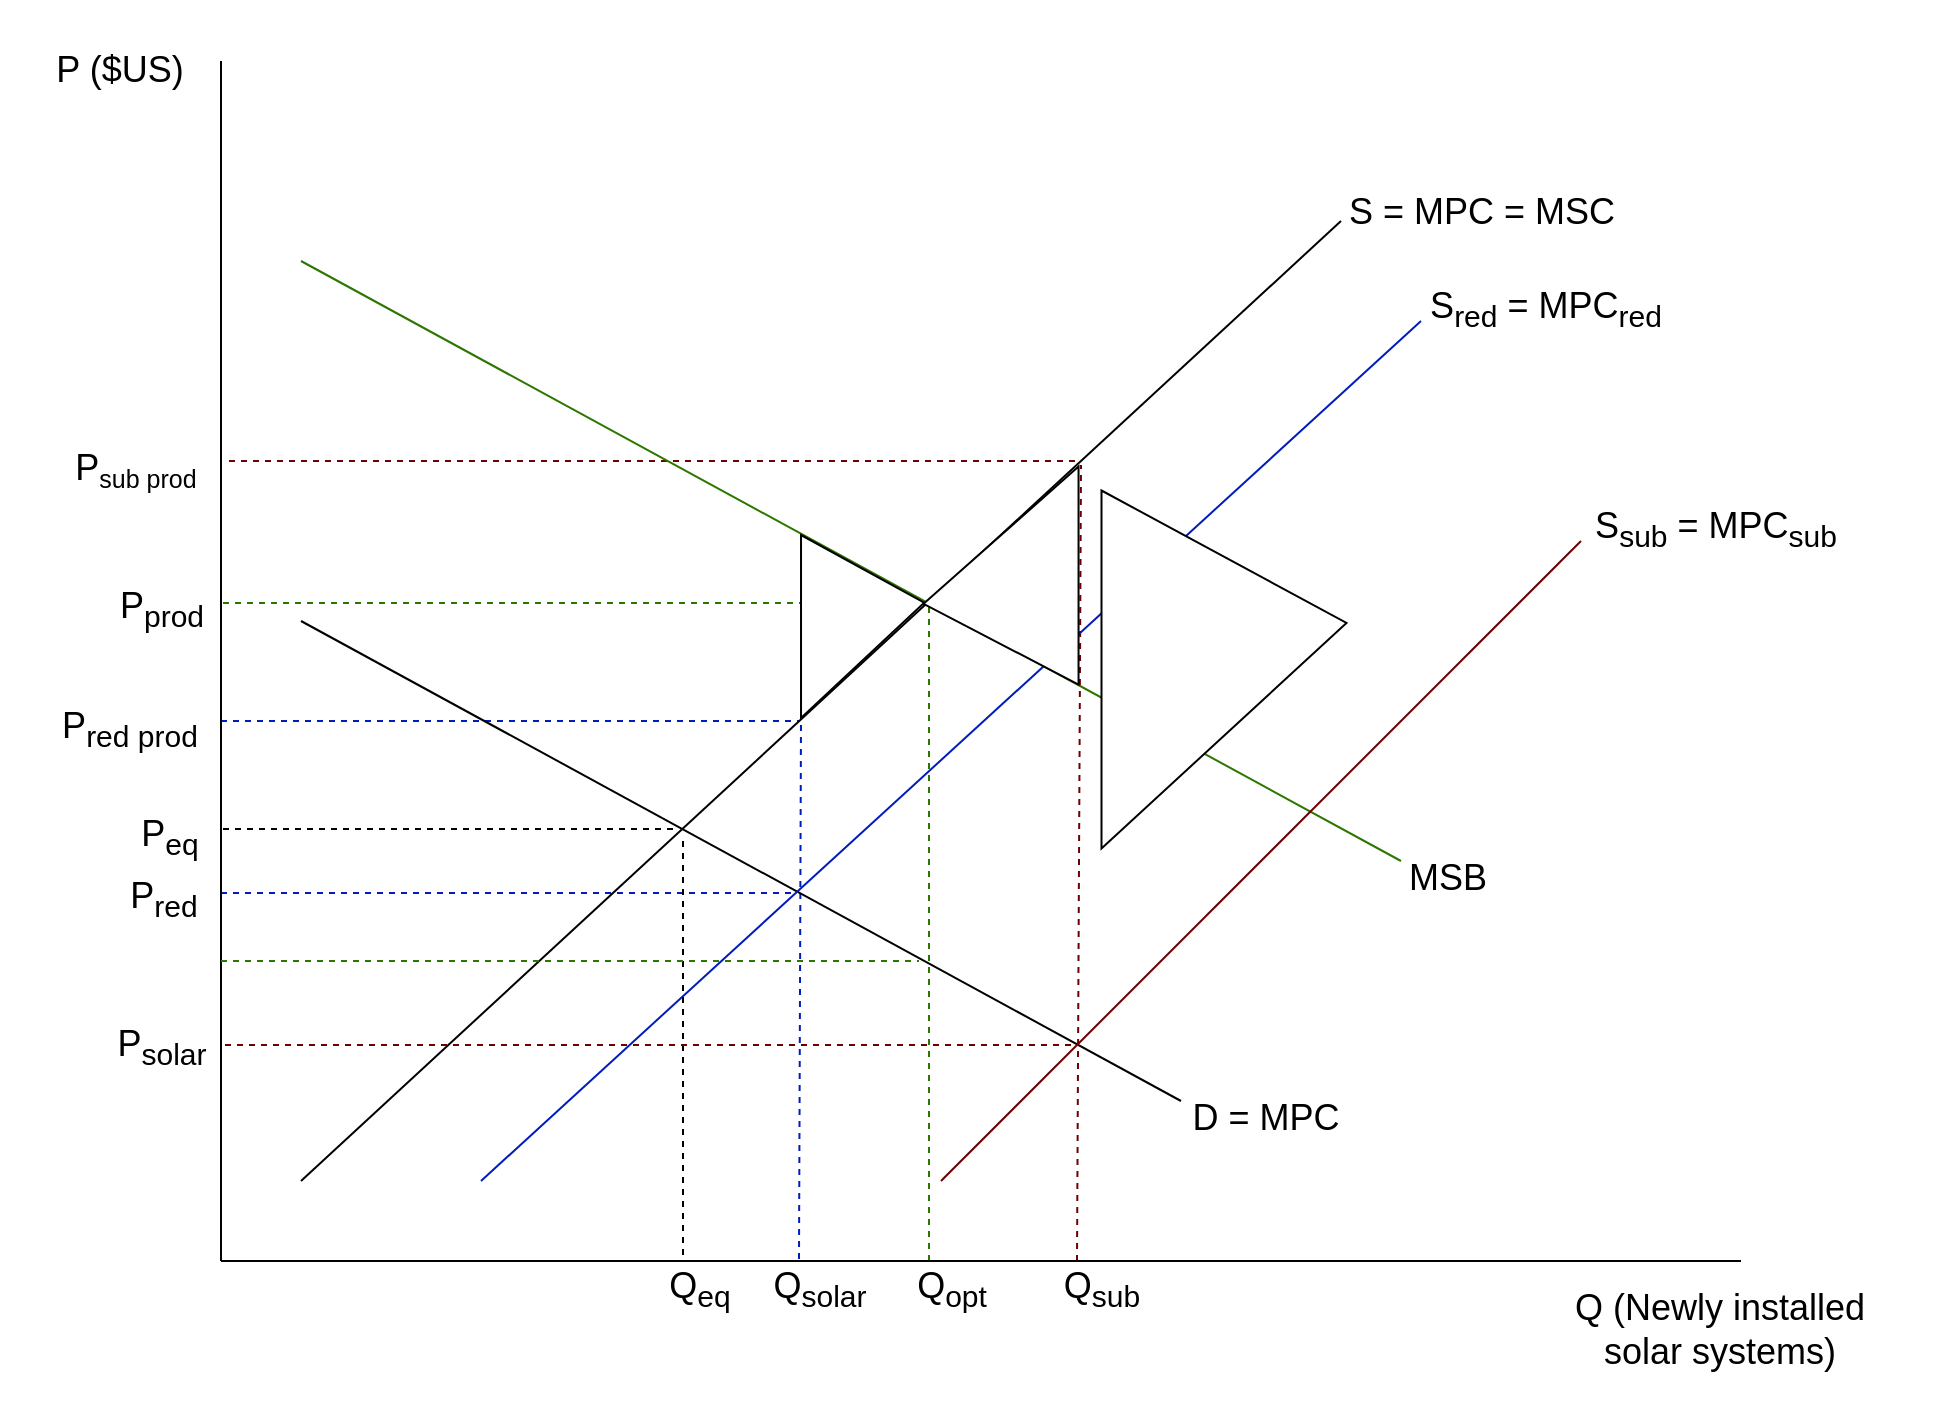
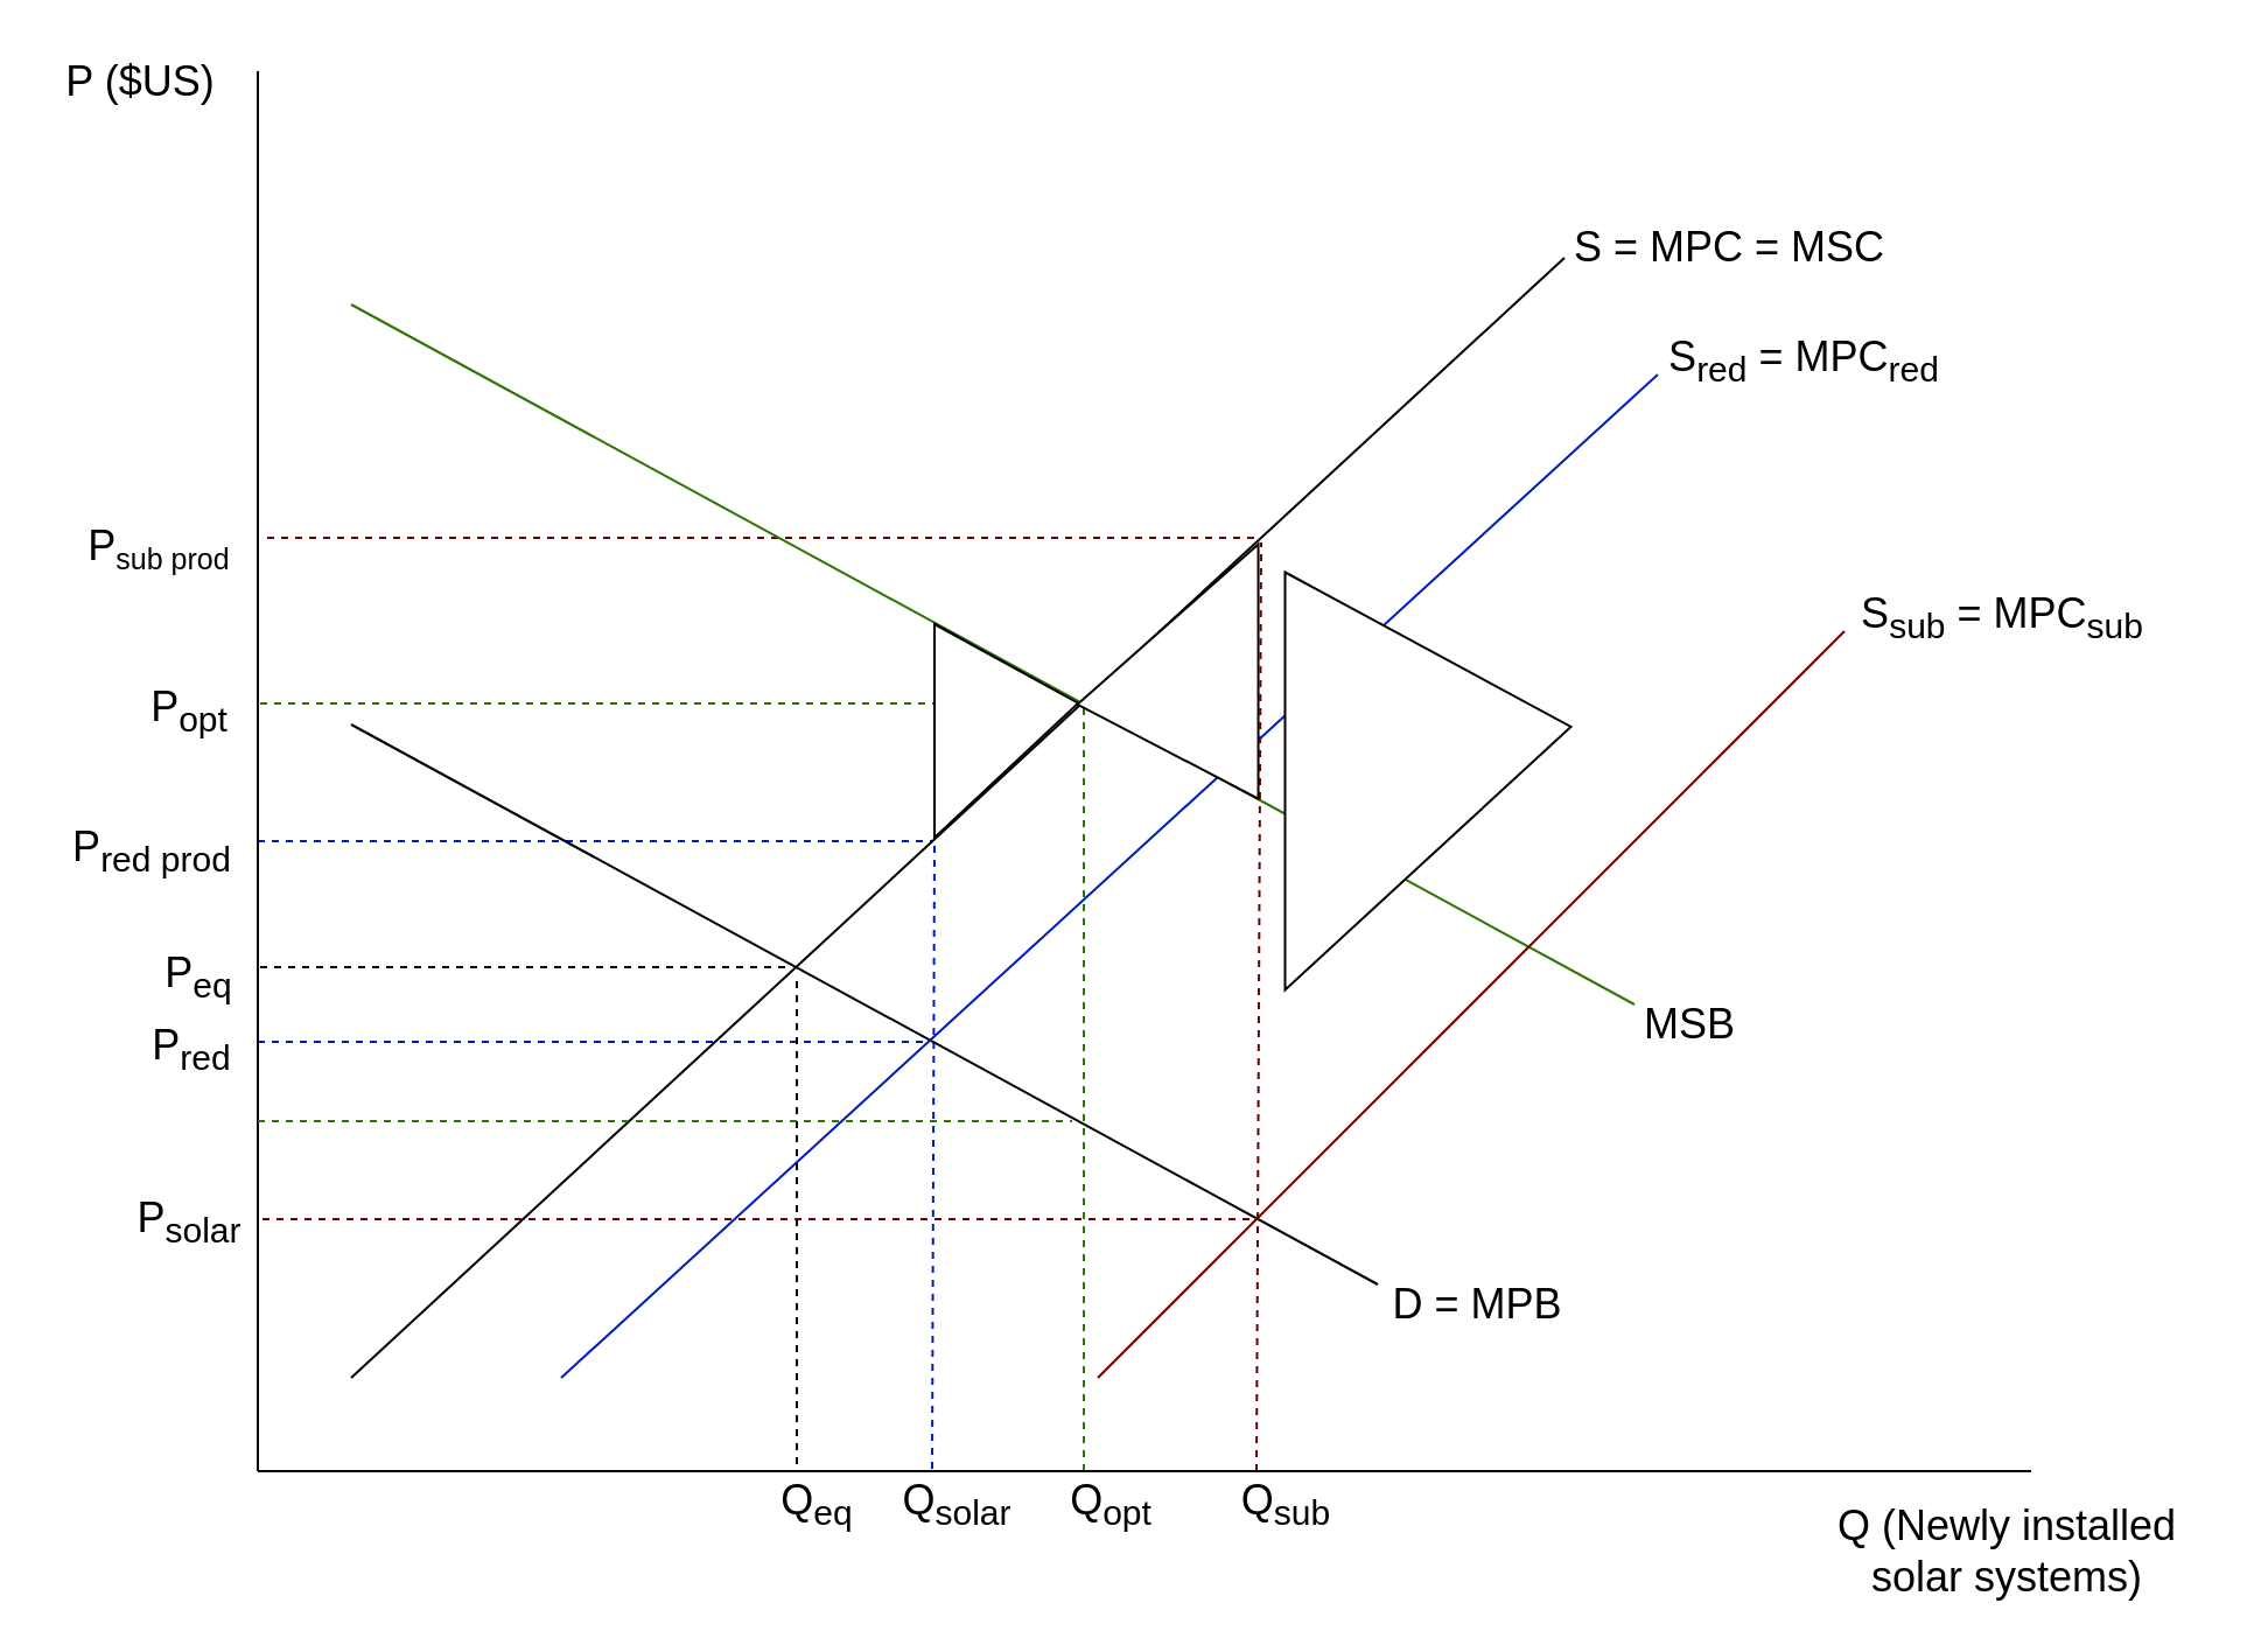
  <mxCell id="0" />
  <mxCell id="1" parent="0" />
  <mxCell id="2" value="" style="endArrow=none;dashed=1;html=1;rounded=0; fillColor=#60a917;strokeColor=#6F0000;fillColor=#a20025;" parent="1" edge="1"><mxGeometry width="50" height="50" relative="1" as="geometry"><mxPoint x="114" y="230" as="sourcePoint" /><mxPoint x="538" y="230" as="targetPoint" /></mxGeometry></mxCell>
  <mxCell id="3" value="" style="endArrow=none;dashed=1;html=1;rounded=0; fillColor=#60a917;strokeColor=#2D7600;" parent="1" edge="1"><mxGeometry width="50" height="50" relative="1" as="geometry"><mxPoint x="111" y="301" as="sourcePoint" /><mxPoint x="460" y="301" as="targetPoint" /></mxGeometry></mxCell>
  <mxCell id="4" value="" style="endArrow=none;dashed=1;html=1;rounded=0; fillColor=#60a917;strokeColor=#2D7600;" parent="1" edge="1"><mxGeometry width="50" height="50" relative="1" as="geometry"><mxPoint x="464" y="630" as="sourcePoint" /><mxPoint x="464" y="302" as="targetPoint" /></mxGeometry></mxCell>
  <mxCell id="5" value="" style="endArrow=none;dashed=1;html=1;rounded=0; fillColor=#0050ef;strokeColor=#001DBC;" parent="1" edge="1"><mxGeometry width="50" height="50" relative="1" as="geometry"><mxPoint x="110" y="446" as="sourcePoint" /><mxPoint x="396" y="446" as="targetPoint" /></mxGeometry></mxCell>
  <mxCell id="6" value="" style="endArrow=none;dashed=1;html=1;rounded=0; fillColor=#0050ef;strokeColor=#001DBC;" parent="1" edge="1"><mxGeometry width="50" height="50" relative="1" as="geometry"><mxPoint x="399" y="629" as="sourcePoint" /><mxPoint x="400" y="360" as="targetPoint" /></mxGeometry></mxCell>
  <mxCell id="7" value="" style="endArrow=none;dashed=1;html=1;rounded=0; fillColor=#0050ef;strokeColor=#001DBC;" parent="1" edge="1"><mxGeometry width="50" height="50" relative="1" as="geometry"><mxPoint x="110" y="360" as="sourcePoint" /><mxPoint x="399" y="360" as="targetPoint" /></mxGeometry></mxCell>
  <mxCell id="8" value="" style="endArrow=none;dashed=1;html=1;rounded=0; fillColor=#60a917;strokeColor=#6F0000;fillColor=#a20025;" parent="1" edge="1"><mxGeometry width="50" height="50" relative="1" as="geometry"><mxPoint x="538" y="630" as="sourcePoint" /><mxPoint x="540" y="232" as="targetPoint" /></mxGeometry></mxCell>
  <mxCell id="9" value="" style="endArrow=none;html=1;rounded=0;" parent="1" edge="1"><mxGeometry width="50" height="50" relative="1" as="geometry"><mxPoint x="110" y="630" as="sourcePoint" /><mxPoint x="110" y="30" as="targetPoint" /></mxGeometry></mxCell>
  <mxCell id="10" value="" style="endArrow=none;html=1;rounded=0;" parent="1" edge="1"><mxGeometry width="50" height="50" relative="1" as="geometry"><mxPoint x="110" y="630" as="sourcePoint" /><mxPoint x="870" y="630" as="targetPoint" /></mxGeometry></mxCell>
  <mxCell id="11" value="&lt;font style=&quot;font-size: 18px;&quot;&gt;P ($US)&lt;/font&gt;" style="text;html=1;strokeColor=none;fillColor=none;align=center;verticalAlign=middle;whiteSpace=wrap;rounded=0;" parent="1" vertex="1"><mxGeometry x="20" y="20" width="80" height="30" as="geometry" /></mxCell>
  <mxCell id="12" value="&lt;font style=&quot;font-size: 18px;&quot;&gt;Q (Newly installed solar systems)&lt;br&gt;&lt;/font&gt;" style="text;html=1;strokeColor=none;fillColor=none;align=center;verticalAlign=middle;whiteSpace=wrap;rounded=0;" parent="1" vertex="1"><mxGeometry x="770" y="650" width="180" height="30" as="geometry" /></mxCell>
  <mxCell id="13" value="" style="endArrow=none;html=1;rounded=0;" parent="1" edge="1"><mxGeometry width="50" height="50" relative="1" as="geometry"><mxPoint x="150" y="590" as="sourcePoint" /><mxPoint x="670" y="110" as="targetPoint" /></mxGeometry></mxCell>
  <mxCell id="14" value="" style="endArrow=none;html=1;rounded=0;" parent="1" edge="1"><mxGeometry width="50" height="50" relative="1" as="geometry"><mxPoint x="150" y="310" as="sourcePoint" /><mxPoint x="590" y="550" as="targetPoint" /></mxGeometry></mxCell>
  <mxCell id="15" value="" style="endArrow=none;html=1;rounded=0;fillColor=#60a917;strokeColor=#2D7600;" parent="1" edge="1"><mxGeometry width="50" height="50" relative="1" as="geometry"><mxPoint x="150" y="130" as="sourcePoint" /><mxPoint x="700" y="430" as="targetPoint" /></mxGeometry></mxCell>
  <mxCell id="16" value="" style="endArrow=none;html=1;rounded=0;fillColor=#a20025;strokeColor=#6F0000;" parent="1" edge="1"><mxGeometry width="50" height="50" relative="1" as="geometry"><mxPoint x="470" y="590" as="sourcePoint" /><mxPoint x="790" y="270" as="targetPoint" /></mxGeometry></mxCell>
  <mxCell id="17" value="" style="endArrow=none;html=1;rounded=0;fillColor=#0050ef;strokeColor=#001DBC;" parent="1" edge="1"><mxGeometry width="50" height="50" relative="1" as="geometry"><mxPoint x="240" y="590" as="sourcePoint" /><mxPoint x="710" y="160" as="targetPoint" /></mxGeometry></mxCell>
  <mxCell id="18" value="" style="endArrow=none;dashed=1;html=1;rounded=0;" parent="1" edge="1"><mxGeometry width="50" height="50" relative="1" as="geometry"><mxPoint x="341" y="420" as="sourcePoint" /><mxPoint x="341" y="630" as="targetPoint" /></mxGeometry></mxCell>
  <mxCell id="19" value="" style="endArrow=none;dashed=1;html=1;rounded=0;" parent="1" edge="1"><mxGeometry width="50" height="50" relative="1" as="geometry"><mxPoint x="336" y="414" as="sourcePoint" /><mxPoint x="110" y="414" as="targetPoint" /></mxGeometry></mxCell>
  <mxCell id="20" value="" style="endArrow=none;dashed=1;html=1;rounded=0; fillColor=#60a917;strokeColor=#6F0000;fillColor=#a20025;" parent="1" edge="1"><mxGeometry width="50" height="50" relative="1" as="geometry"><mxPoint x="535" y="522" as="sourcePoint" /><mxPoint x="110" y="522" as="targetPoint" /></mxGeometry></mxCell>
  <mxCell id="21" value="" style="endArrow=none;dashed=1;html=1;rounded=0; fillColor=#60a917;strokeColor=#2D7600;" parent="1" edge="1"><mxGeometry width="50" height="50" relative="1" as="geometry"><mxPoint x="110" y="480" as="sourcePoint" /><mxPoint x="459" y="480" as="targetPoint" /></mxGeometry></mxCell>
  <mxCell id="22" value="&lt;font style=&quot;font-size: 18px;&quot;&gt;P&lt;/font&gt;&lt;font style=&quot;font-size: 15px;&quot;&gt;&lt;sub&gt;sub prod&lt;/sub&gt;&lt;/font&gt;" style="text;html=1;strokeColor=none;fillColor=none;align=center;verticalAlign=middle;whiteSpace=wrap;rounded=0;" parent="1" vertex="1"><mxGeometry x="28" y="220" width="80" height="30" as="geometry" /></mxCell>
- <mxCell id="23" value="&lt;span style=&quot;font-size: 18px;&quot;&gt;P&lt;sub&gt;prod&lt;/sub&gt;&lt;/span&gt;" style="text;html=1;strokeColor=none;fillColor=none;align=center;verticalAlign=middle;whiteSpace=wrap;rounded=0;" parent="1" vertex="1"><mxGeometry x="41" y="290" width="80" height="30" as="geometry" /></mxCell>
+ <mxCell id="23" value="&lt;span style=&quot;font-size: 18px;&quot;&gt;P&lt;sub&gt;opt&lt;/sub&gt;&lt;/span&gt;" style="text;html=1;strokeColor=none;fillColor=none;align=center;verticalAlign=middle;whiteSpace=wrap;rounded=0;" parent="1" vertex="1"><mxGeometry x="41" y="290" width="80" height="30" as="geometry" /></mxCell>
  <mxCell id="24" value="&lt;font style=&quot;font-size: 18px;&quot;&gt;P&lt;sub&gt;red prod&lt;/sub&gt;&lt;/font&gt;" style="text;html=1;strokeColor=none;fillColor=none;align=center;verticalAlign=middle;whiteSpace=wrap;rounded=0;" parent="1" vertex="1"><mxGeometry x="25" y="350" width="80" height="30" as="geometry" /></mxCell>
  <mxCell id="25" value="&lt;font style=&quot;font-size: 18px;&quot;&gt;P&lt;sub&gt;red&lt;/sub&gt;&lt;/font&gt;" style="text;html=1;strokeColor=none;fillColor=none;align=center;verticalAlign=middle;whiteSpace=wrap;rounded=0;" parent="1" vertex="1"><mxGeometry x="42" y="435" width="80" height="30" as="geometry" /></mxCell>
  <mxCell id="26" style="edgeStyle=orthogonalEdgeStyle;rounded=0;orthogonalLoop=1;jettySize=auto;html=1;exitX=0.5;exitY=1;exitDx=0;exitDy=0;" parent="1" source="25" target="25" edge="1"><mxGeometry relative="1" as="geometry" /></mxCell>
  <mxCell id="27" value="&lt;font style=&quot;font-size: 18px;&quot;&gt;P&lt;sub&gt;solar&lt;/sub&gt;&lt;/font&gt;" style="text;html=1;strokeColor=none;fillColor=none;align=center;verticalAlign=middle;whiteSpace=wrap;rounded=0;" parent="1" vertex="1"><mxGeometry x="41" y="509" width="80" height="30" as="geometry" /></mxCell>
  <mxCell id="28" value="&lt;span style=&quot;font-size: 18px;&quot;&gt;P&lt;sub&gt;eq&lt;/sub&gt;&lt;/span&gt;" style="text;html=1;strokeColor=none;fillColor=none;align=center;verticalAlign=middle;whiteSpace=wrap;rounded=0;" parent="1" vertex="1"><mxGeometry x="45" y="404" width="80" height="30" as="geometry" /></mxCell>
  <mxCell id="29" value="&lt;span style=&quot;font-size: 18px;&quot;&gt;Q&lt;sub&gt;eq&lt;/sub&gt;&lt;/span&gt;" style="text;html=1;strokeColor=none;fillColor=none;align=center;verticalAlign=middle;whiteSpace=wrap;rounded=0;" parent="1" vertex="1"><mxGeometry x="310" y="630" width="80" height="30" as="geometry" /></mxCell>
  <mxCell id="30" value="&lt;span style=&quot;font-size: 18px;&quot;&gt;Q&lt;sub&gt;solar&lt;/sub&gt;&lt;/span&gt;" style="text;html=1;strokeColor=none;fillColor=none;align=center;verticalAlign=middle;whiteSpace=wrap;rounded=0;" parent="1" vertex="1"><mxGeometry x="370" y="630" width="80" height="30" as="geometry" /></mxCell>
  <mxCell id="31" value="&lt;span style=&quot;font-size: 18px;&quot;&gt;Q&lt;sub&gt;opt&lt;/sub&gt;&lt;/span&gt;" style="text;html=1;strokeColor=none;fillColor=none;align=center;verticalAlign=middle;whiteSpace=wrap;rounded=0;" parent="1" vertex="1"><mxGeometry x="436" y="630" width="80" height="30" as="geometry" /></mxCell>
  <mxCell id="32" value="&lt;span style=&quot;font-size: 18px;&quot;&gt;Q&lt;sub&gt;sub&lt;/sub&gt;&lt;/span&gt;" style="text;html=1;strokeColor=none;fillColor=none;align=center;verticalAlign=middle;whiteSpace=wrap;rounded=0;" parent="1" vertex="1"><mxGeometry x="511" y="630" width="80" height="30" as="geometry" /></mxCell>
  <mxCell id="33" value="" style="verticalLabelPosition=bottom;verticalAlign=top;html=1;shape=mxgraph.basic.acute_triangle;dx=0.37;strokeColor=default;fontFamily=Helvetica;fontSize=12;fontColor=default;fillColor=default;rotation=90;perimeter=none;resizeWidth=1;resizeHeight=1;expand=0;resizable=1;movable=1;points=[[0,0,0,33.947,61.75],[0,0,0,67.895,0],[0,0,0,125.697,61.75],[0,1,0,0,0],[0.16,1,0,0,24],[0.5,1,0,0,0]];" parent="1" vertex="1"><mxGeometry x="503.5" y="290.5" width="179" height="122.5" relative="1" as="geometry"><mxPoint x="522" y="273" as="offset" /></mxGeometry></mxCell>
  <mxCell id="34" value="" style="verticalLabelPosition=bottom;verticalAlign=top;html=1;shape=mxgraph.basic.acute_triangle;dx=0.37;strokeColor=default;fontFamily=Helvetica;fontSize=12;fontColor=default;fillColor=default;rotation=90;perimeter=none;resizeWidth=1;resizeHeight=1;expand=0;resizable=1;movable=1;points=[[0,0,0,33.947,61.75],[0,0,0,67.895,0],[0,0,0,125.697,61.75],[0,1,0,0,0],[0.16,1,0,0,24],[0.5,1,0,0,0]];" parent="1" vertex="1"><mxGeometry x="385.05" y="281.95" width="91.5" height="61.59" as="geometry" /></mxCell>
  <mxCell id="35" value="" style="verticalLabelPosition=bottom;verticalAlign=top;html=1;shape=mxgraph.basic.acute_triangle;dx=0.37;strokeColor=default;fontFamily=Helvetica;fontSize=12;fontColor=default;fillColor=default;rotation=-90;perimeter=none;resizeWidth=1;resizeHeight=1;expand=0;resizable=1;movable=1;points=[[0,0,0,33.947,61.75],[0,0,0,67.895,0],[0,0,0,125.697,61.75],[0,1,0,0,0],[0.16,1,0,0,24],[0.5,1,0,0,0]];" parent="1" vertex="1"><mxGeometry x="445.52" y="248.51" width="109" height="77.5" as="geometry" /></mxCell>
  <mxCell id="36" value="&lt;span style=&quot;font-size: 18px;&quot;&gt;S = MPC = MSC&lt;/span&gt;" style="text;html=1;strokeColor=none;fillColor=none;align=center;verticalAlign=middle;whiteSpace=wrap;rounded=0;" vertex="1" parent="1"><mxGeometry x="671" y="91" width="140" height="30" as="geometry" /></mxCell>
  <mxCell id="37" value="&lt;span style=&quot;font-size: 18px;&quot;&gt;S&lt;sub&gt;red&lt;/sub&gt; = MPC&lt;sub&gt;red&lt;/sub&gt;&lt;/span&gt;" style="text;html=1;strokeColor=none;fillColor=none;align=center;verticalAlign=middle;whiteSpace=wrap;rounded=0;" vertex="1" parent="1"><mxGeometry x="703" y="140" width="140" height="30" as="geometry" /></mxCell>
  <mxCell id="38" value="&lt;span style=&quot;font-size: 18px;&quot;&gt;S&lt;sub&gt;sub&lt;/sub&gt; = MPC&lt;sub&gt;sub&lt;/sub&gt;&lt;/span&gt;" style="text;html=1;strokeColor=none;fillColor=none;align=center;verticalAlign=middle;whiteSpace=wrap;rounded=0;" vertex="1" parent="1"><mxGeometry x="788" y="249.95" width="140" height="30" as="geometry" /></mxCell>
  <mxCell id="39" value="&lt;span style=&quot;font-size: 18px;&quot;&gt;MSB&lt;/span&gt;" style="text;html=1;strokeColor=none;fillColor=none;align=center;verticalAlign=middle;whiteSpace=wrap;rounded=0;" vertex="1" parent="1"><mxGeometry x="684" y="424" width="80" height="30" as="geometry" /></mxCell>
- <mxCell id="40" value="&lt;span style=&quot;font-size: 18px;&quot;&gt;D = MPC&lt;/span&gt;" style="text;html=1;strokeColor=none;fillColor=none;align=center;verticalAlign=middle;whiteSpace=wrap;rounded=0;" vertex="1" parent="1"><mxGeometry x="593" y="544" width="80" height="30" as="geometry" /></mxCell>
+ <mxCell id="40" value="&lt;span style=&quot;font-size: 18px;&quot;&gt;D = MPB&lt;/span&gt;" style="text;html=1;strokeColor=none;fillColor=none;align=center;verticalAlign=middle;whiteSpace=wrap;rounded=0;" vertex="1" parent="1"><mxGeometry x="593" y="544" width="80" height="30" as="geometry" /></mxCell>
